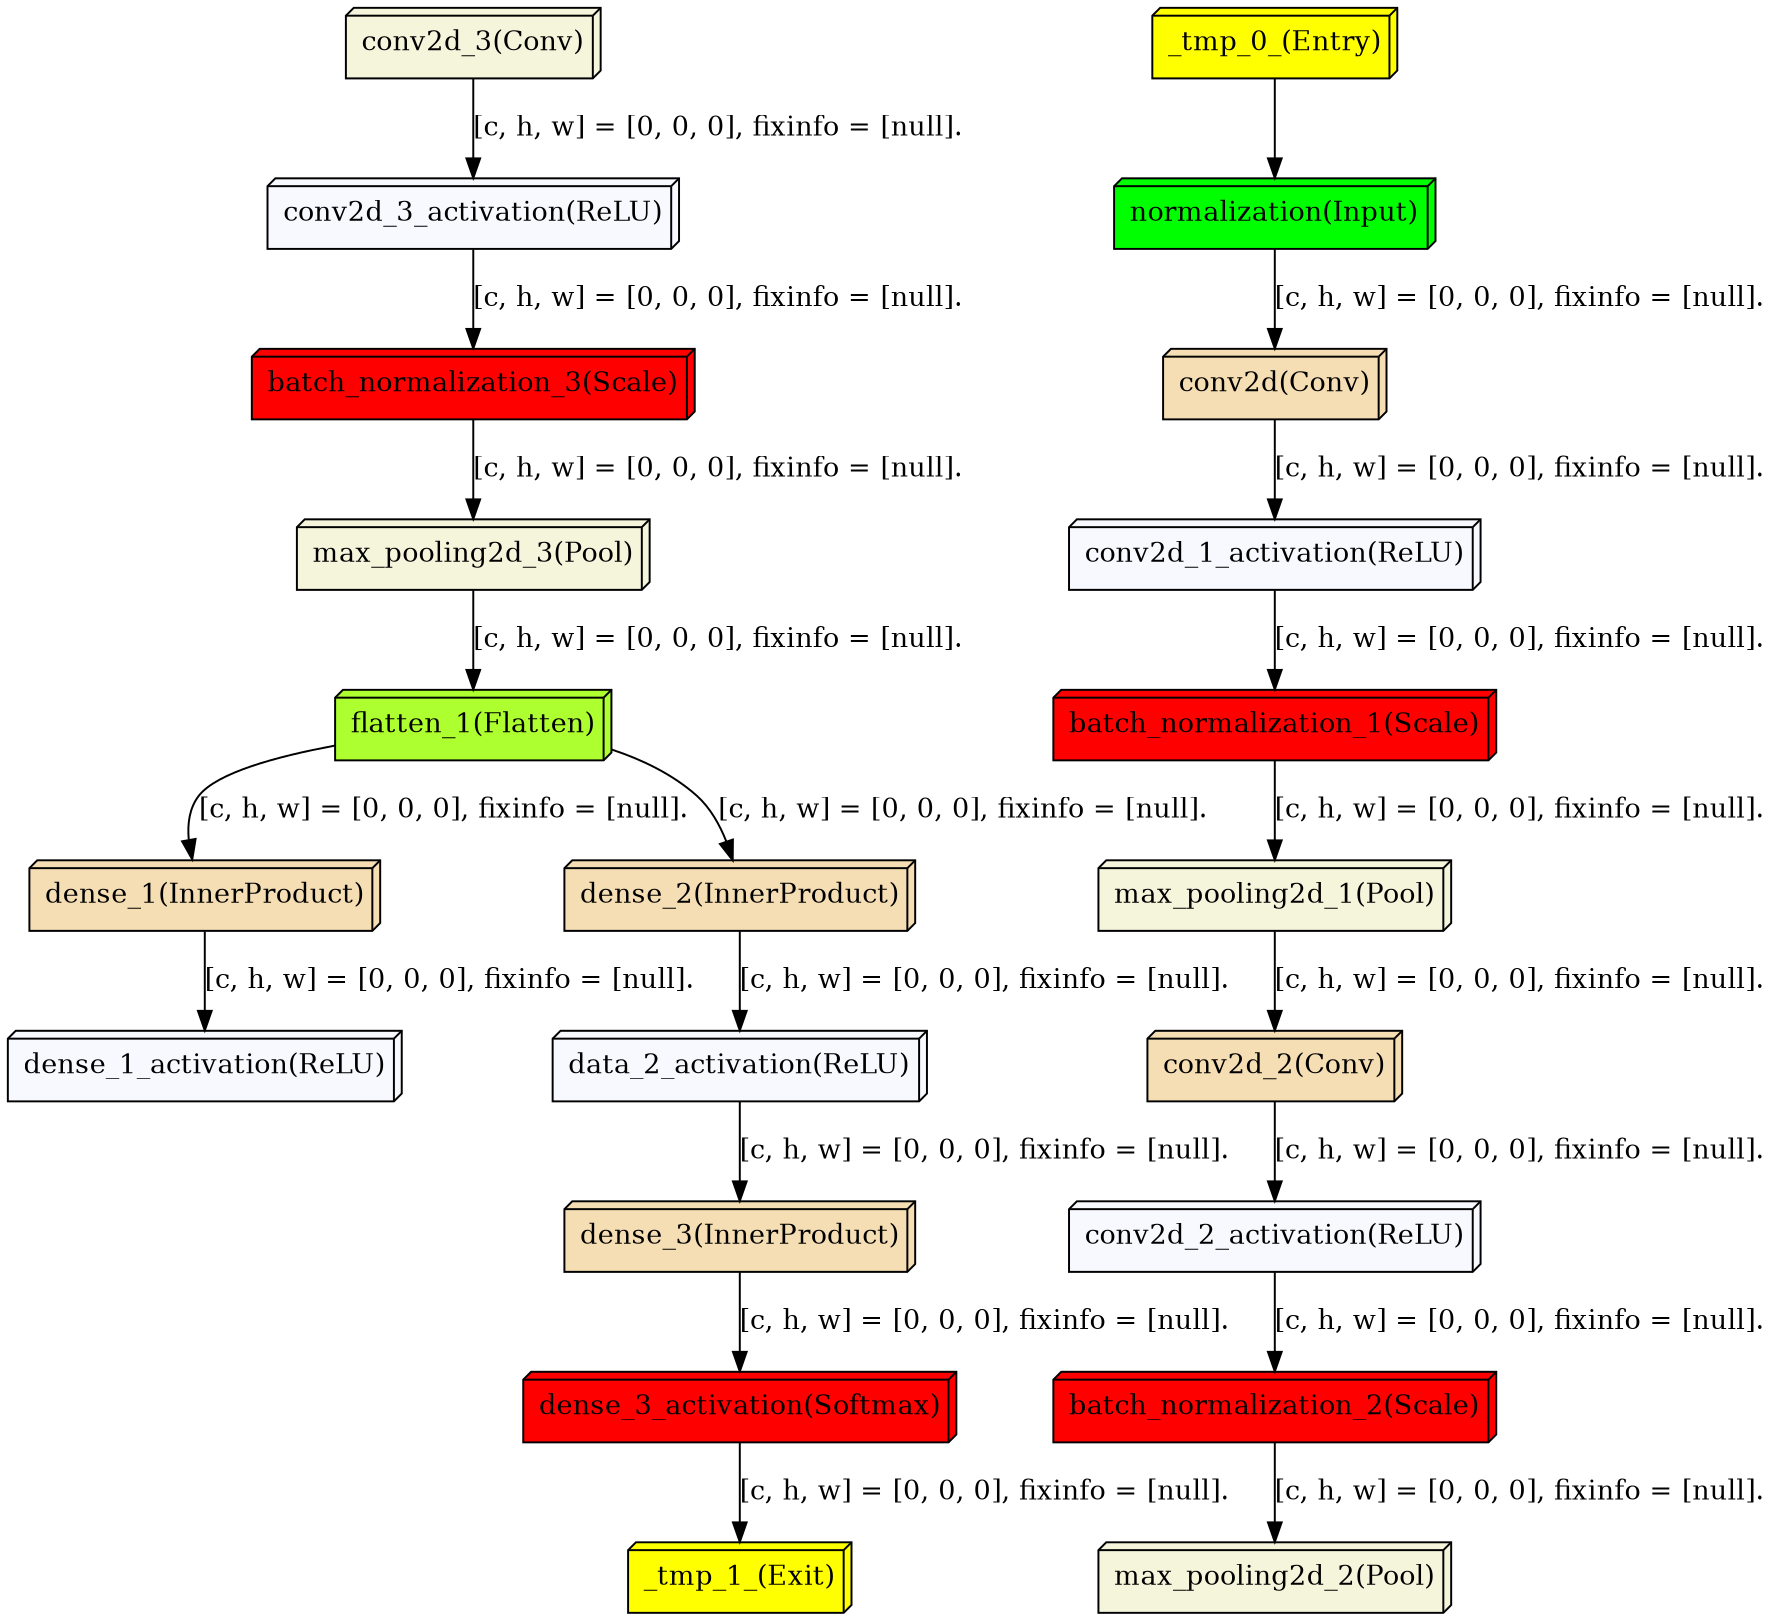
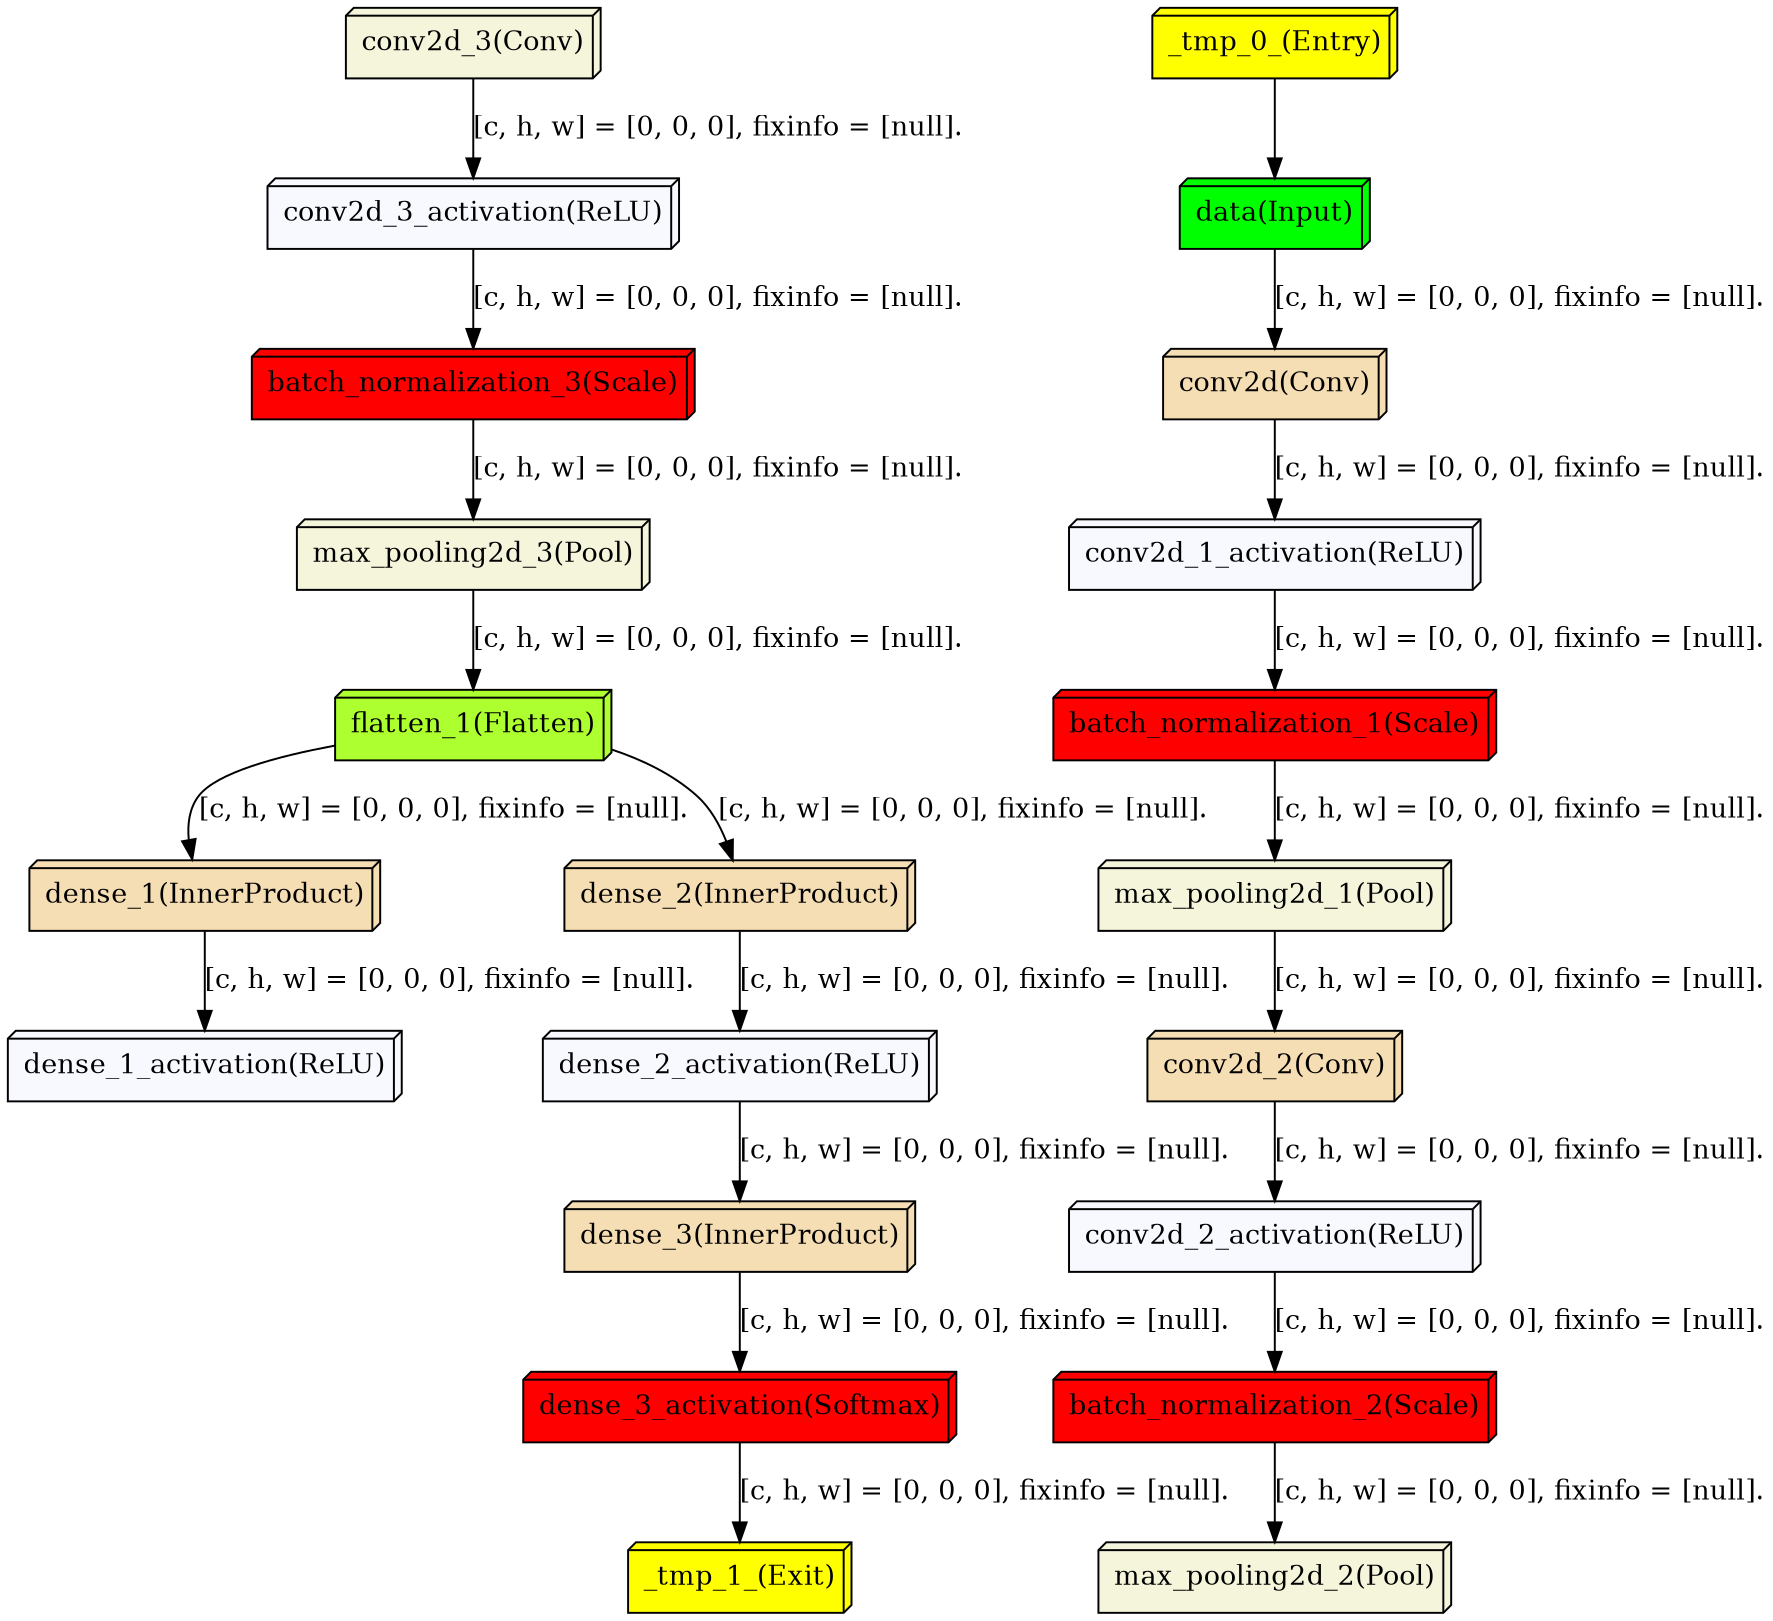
  digraph {
    ordering=out
    node [fillcolor=ghostwhite fontcolor=black shape=box3d style=filled]
    n1 [fillcolor=beige label="conv2d_3(Conv)"]
    n2 [label="conv2d_3_activation(ReLU)"]
    n3 [fillcolor=red label="batch_normalization_3(Scale)"]
    n4 [fillcolor=beige label="max_pooling2d_3(Pool)"]
    n5 [fillcolor=greenyellow label="flatten_1(Flatten)"]
    n6 [fillcolor=wheat label="dense_1(InnerProduct)"]
    n7 [fillcolor=wheat label="dense_2(InnerProduct)"]
    n8 [label="dense_1_activation(ReLU)"]
-   n9 [label="data_2_activation(ReLU)"]
+   n9 [label="dense_2_activation(ReLU)"]
    n10 [fillcolor=wheat label="dense_3(InnerProduct)"]
    n11 [fillcolor=red label="dense_3_activation(Softmax)"]
    n12 [fillcolor=yellow label="_tmp_1_(Exit)"]
    n13 [fillcolor=yellow label="_tmp_0_(Entry)"]
-   n14 [fillcolor=green label="normalization(Input)"]
+   n14 [fillcolor=green label="data(Input)"]
    n15 [fillcolor=wheat label="conv2d(Conv)"]
    n16 [label="conv2d_1_activation(ReLU)"]
    n17 [fillcolor=red label="batch_normalization_1(Scale)"]
    n18 [fillcolor=beige label="max_pooling2d_1(Pool)"]
    n19 [fillcolor=wheat label="conv2d_2(Conv)"]
    n20 [label="conv2d_2_activation(ReLU)"]
    n21 [fillcolor=red label="batch_normalization_2(Scale)"]
    n22 [fillcolor=beige label="max_pooling2d_2(Pool)"]
    n1 -> n2 [label="[c, h, w] = [0, 0, 0], fixinfo = [null]."]
    n2 -> n3 [label="[c, h, w] = [0, 0, 0], fixinfo = [null]."]
    n3 -> n4 [label="[c, h, w] = [0, 0, 0], fixinfo = [null]."]
    n4 -> n5 [label="[c, h, w] = [0, 0, 0], fixinfo = [null]."]
    n5 -> n6 [label="[c, h, w] = [0, 0, 0], fixinfo = [null]."]
    n5 -> n7 [label="[c, h, w] = [0, 0, 0], fixinfo = [null]."]
    n6 -> n8 [label="[c, h, w] = [0, 0, 0], fixinfo = [null]."]
    n7 -> n9 [label="[c, h, w] = [0, 0, 0], fixinfo = [null]."]
    n9 -> n10 [label="[c, h, w] = [0, 0, 0], fixinfo = [null]."]
    n10 -> n11 [label="[c, h, w] = [0, 0, 0], fixinfo = [null]."]
    n11 -> n12 [label="[c, h, w] = [0, 0, 0], fixinfo = [null]."]
    n13 -> n14
    n14 -> n15 [label="[c, h, w] = [0, 0, 0], fixinfo = [null]."]
    n15 -> n16 [label="[c, h, w] = [0, 0, 0], fixinfo = [null]."]
    n16 -> n17 [label="[c, h, w] = [0, 0, 0], fixinfo = [null]."]
    n17 -> n18 [label="[c, h, w] = [0, 0, 0], fixinfo = [null]."]
    n18 -> n19 [label="[c, h, w] = [0, 0, 0], fixinfo = [null]."]
    n19 -> n20 [label="[c, h, w] = [0, 0, 0], fixinfo = [null]."]
    n20 -> n21 [label="[c, h, w] = [0, 0, 0], fixinfo = [null]."]
    n21 -> n22 [label="[c, h, w] = [0, 0, 0], fixinfo = [null]."]
  }
